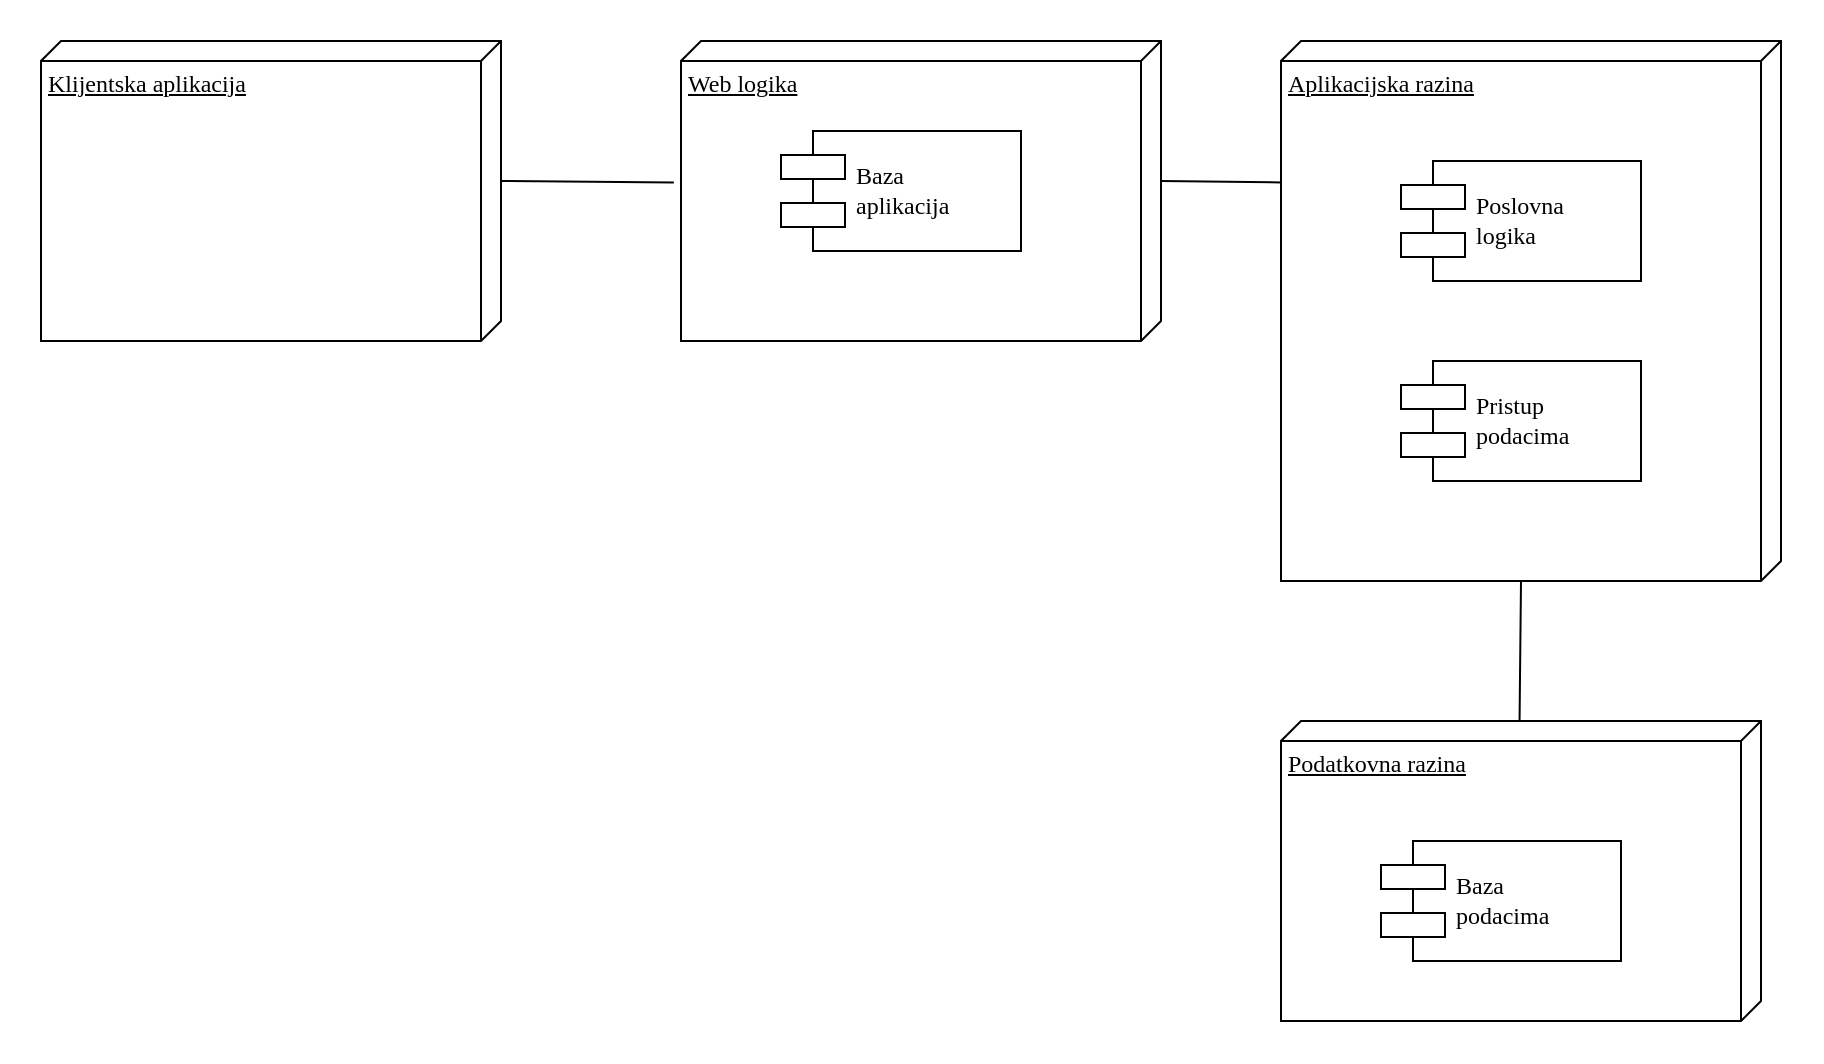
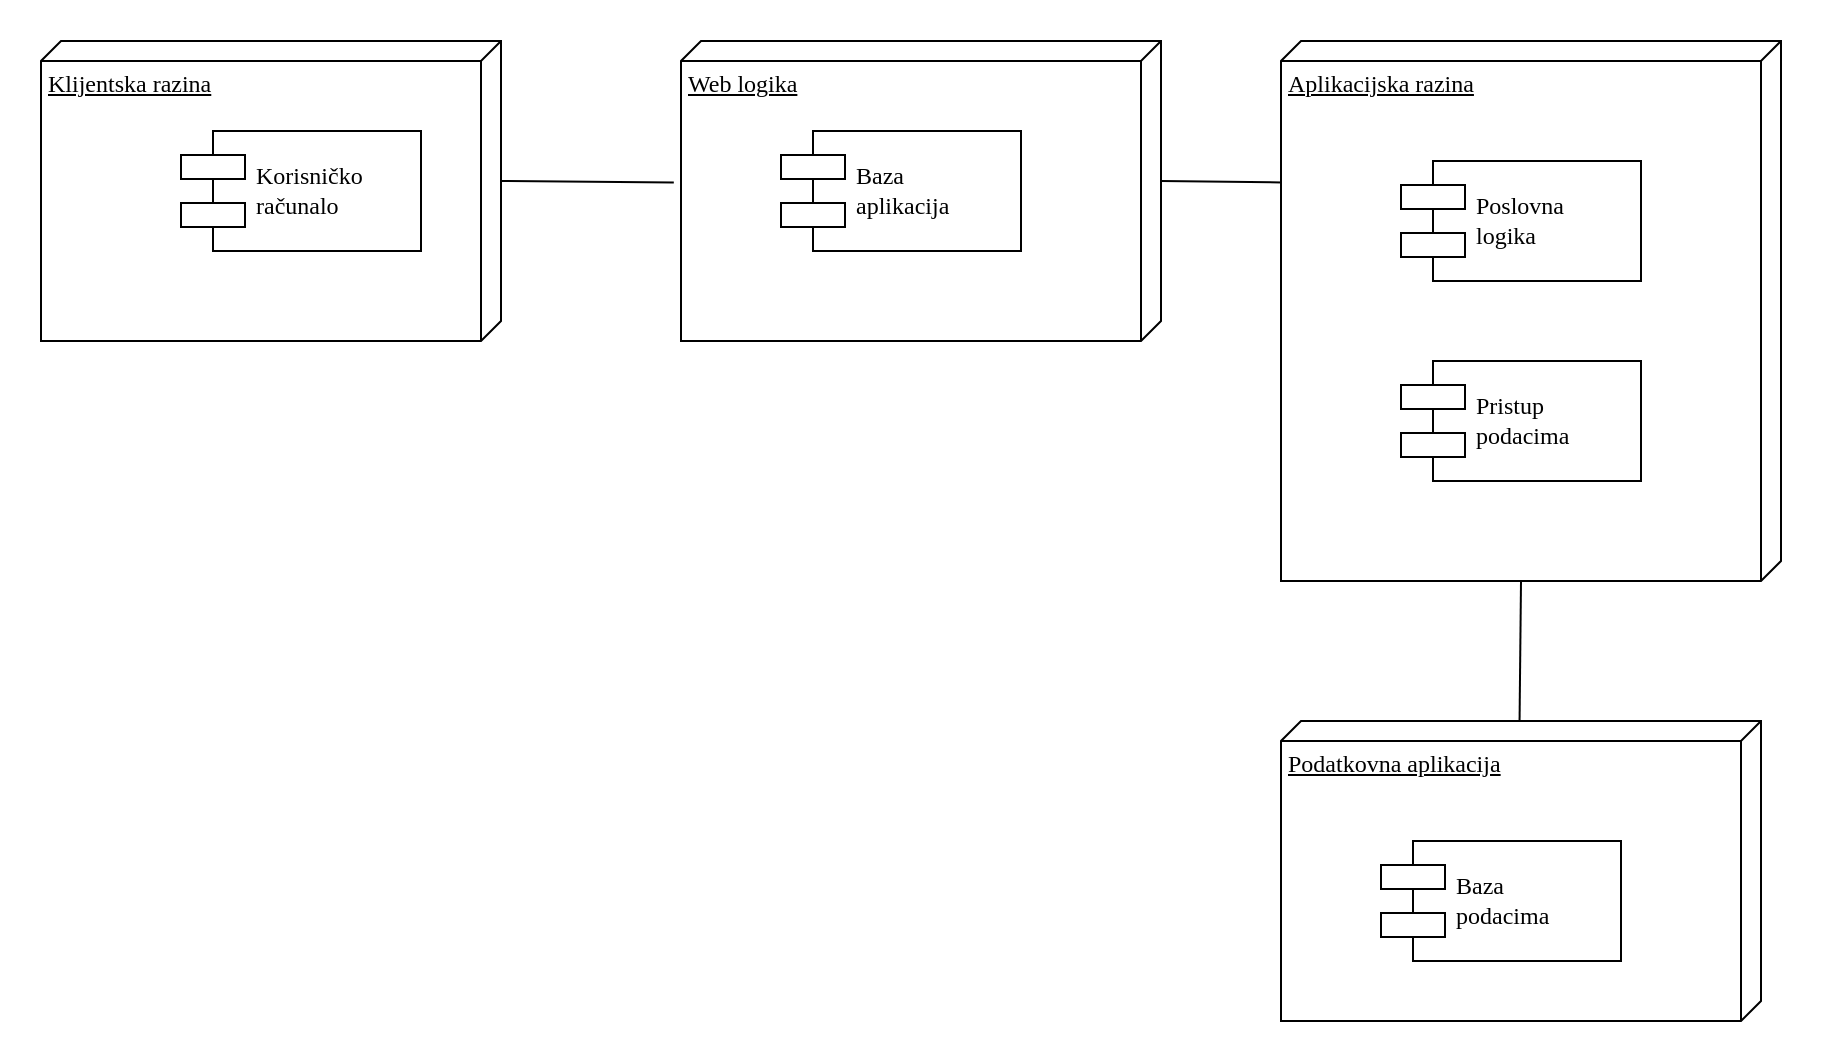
  <mxCell id="0" />
  <mxCell id="1" parent="0" />
- <mxCell id="2" value="Klijentska aplikacija" style="verticalAlign=top;align=left;spacingTop=8;spacingLeft=2;spacingRight=12;shape=cube;size=10;direction=south;fontStyle=4;html=1;rounded=0;shadow=0;comic=0;labelBackgroundColor=none;strokeWidth=1;fontFamily=Verdana;fontSize=12" vertex="1" parent="1"><mxGeometry x="20" y="20" width="230" height="150" as="geometry" /></mxCell>
+ <mxCell id="2" value="Klijentska razina" style="verticalAlign=top;align=left;spacingTop=8;spacingLeft=2;spacingRight=12;shape=cube;size=10;direction=south;fontStyle=4;html=1;rounded=0;shadow=0;comic=0;labelBackgroundColor=none;strokeWidth=1;fontFamily=Verdana;fontSize=12" vertex="1" parent="1"><mxGeometry x="20" y="20" width="230" height="150" as="geometry" /></mxCell>
  <mxCell id="3" value="Web logika" style="verticalAlign=top;align=left;spacingTop=8;spacingLeft=2;spacingRight=12;shape=cube;size=10;direction=south;fontStyle=4;html=1;rounded=0;shadow=0;comic=0;labelBackgroundColor=none;strokeWidth=1;fontFamily=Verdana;fontSize=12" vertex="1" parent="1"><mxGeometry x="340" y="20" width="240" height="150" as="geometry" /></mxCell>
  <mxCell id="4" value="Aplikacijska razina" style="verticalAlign=top;align=left;spacingTop=8;spacingLeft=2;spacingRight=12;shape=cube;size=10;direction=south;fontStyle=4;html=1;rounded=0;shadow=0;comic=0;labelBackgroundColor=none;strokeWidth=1;fontFamily=Verdana;fontSize=12" vertex="1" parent="1"><mxGeometry x="640" y="20" width="250" height="270" as="geometry" /></mxCell>
+ <mxCell id="5" value="Korisničko&amp;nbsp;&lt;div&gt;računalo&lt;/div&gt;" style="shape=component;align=left;spacingLeft=36;rounded=0;shadow=0;comic=0;labelBackgroundColor=none;strokeWidth=1;fontFamily=Verdana;fontSize=12;html=1;" vertex="1" parent="1"><mxGeometry x="90" y="65" width="120" height="60" as="geometry" /></mxCell>
  <mxCell id="6" value="Baza&amp;nbsp;&lt;div&gt;aplikacija&lt;/div&gt;" style="shape=component;align=left;spacingLeft=36;rounded=0;shadow=0;comic=0;labelBackgroundColor=none;strokeWidth=1;fontFamily=Verdana;fontSize=12;html=1;" vertex="1" parent="1"><mxGeometry x="390" y="65" width="120" height="60" as="geometry" /></mxCell>
  <mxCell id="7" value="Poslovna&lt;div&gt;logika&lt;/div&gt;" style="shape=component;align=left;spacingLeft=36;rounded=0;shadow=0;comic=0;labelBackgroundColor=none;strokeWidth=1;fontFamily=Verdana;fontSize=12;html=1;" vertex="1" parent="1"><mxGeometry x="700" y="80" width="120" height="60" as="geometry" /></mxCell>
  <mxCell id="8" value="Pristup&amp;nbsp;&lt;div&gt;podacima&lt;/div&gt;" style="shape=component;align=left;spacingLeft=36;rounded=0;shadow=0;comic=0;labelBackgroundColor=none;strokeWidth=1;fontFamily=Verdana;fontSize=12;html=1;" vertex="1" parent="1"><mxGeometry x="700" y="180" width="120" height="60" as="geometry" /></mxCell>
- <mxCell id="9" value="Podatkovna razina" style="verticalAlign=top;align=left;spacingTop=8;spacingLeft=2;spacingRight=12;shape=cube;size=10;direction=south;fontStyle=4;html=1;rounded=0;shadow=0;comic=0;labelBackgroundColor=none;strokeWidth=1;fontFamily=Verdana;fontSize=12" vertex="1" parent="1"><mxGeometry x="640" y="360" width="240" height="150" as="geometry" /></mxCell>
+ <mxCell id="9" value="Podatkovna aplikacija" style="verticalAlign=top;align=left;spacingTop=8;spacingLeft=2;spacingRight=12;shape=cube;size=10;direction=south;fontStyle=4;html=1;rounded=0;shadow=0;comic=0;labelBackgroundColor=none;strokeWidth=1;fontFamily=Verdana;fontSize=12" vertex="1" parent="1"><mxGeometry x="640" y="360" width="240" height="150" as="geometry" /></mxCell>
  <mxCell id="10" value="Baza&amp;nbsp;&lt;div&gt;podacima&lt;/div&gt;" style="shape=component;align=left;spacingLeft=36;rounded=0;shadow=0;comic=0;labelBackgroundColor=none;strokeWidth=1;fontFamily=Verdana;fontSize=12;html=1;" vertex="1" parent="1"><mxGeometry x="690" y="420" width="120" height="60" as="geometry" /></mxCell>
  <mxCell id="11" value="" style="endArrow=none;html=1;rounded=0;exitX=0;exitY=0;exitDx=70;exitDy=0;exitPerimeter=0;entryX=0.472;entryY=1.015;entryDx=0;entryDy=0;entryPerimeter=0;" edge="1" parent="1" source="2" target="3"><mxGeometry width="50" height="50" relative="1" as="geometry"><mxPoint x="410" y="270" as="sourcePoint" /><mxPoint x="460" y="220" as="targetPoint" /></mxGeometry></mxCell>
  <mxCell id="12" value="" style="endArrow=none;html=1;rounded=0;exitX=0;exitY=0;exitDx=70;exitDy=0;exitPerimeter=0;entryX=0.262;entryY=0.998;entryDx=0;entryDy=0;entryPerimeter=0;" edge="1" parent="1" source="3" target="4"><mxGeometry width="50" height="50" relative="1" as="geometry"><mxPoint x="410" y="270" as="sourcePoint" /><mxPoint x="460" y="220" as="targetPoint" /></mxGeometry></mxCell>
  <mxCell id="13" value="" style="endArrow=none;html=1;rounded=0;entryX=0;entryY=0;entryDx=270;entryDy=130;entryPerimeter=0;exitX=0.002;exitY=0.503;exitDx=0;exitDy=0;exitPerimeter=0;" edge="1" parent="1" source="9" target="4"><mxGeometry width="50" height="50" relative="1" as="geometry"><mxPoint x="410" y="270" as="sourcePoint" /><mxPoint x="460" y="220" as="targetPoint" /></mxGeometry></mxCell>
